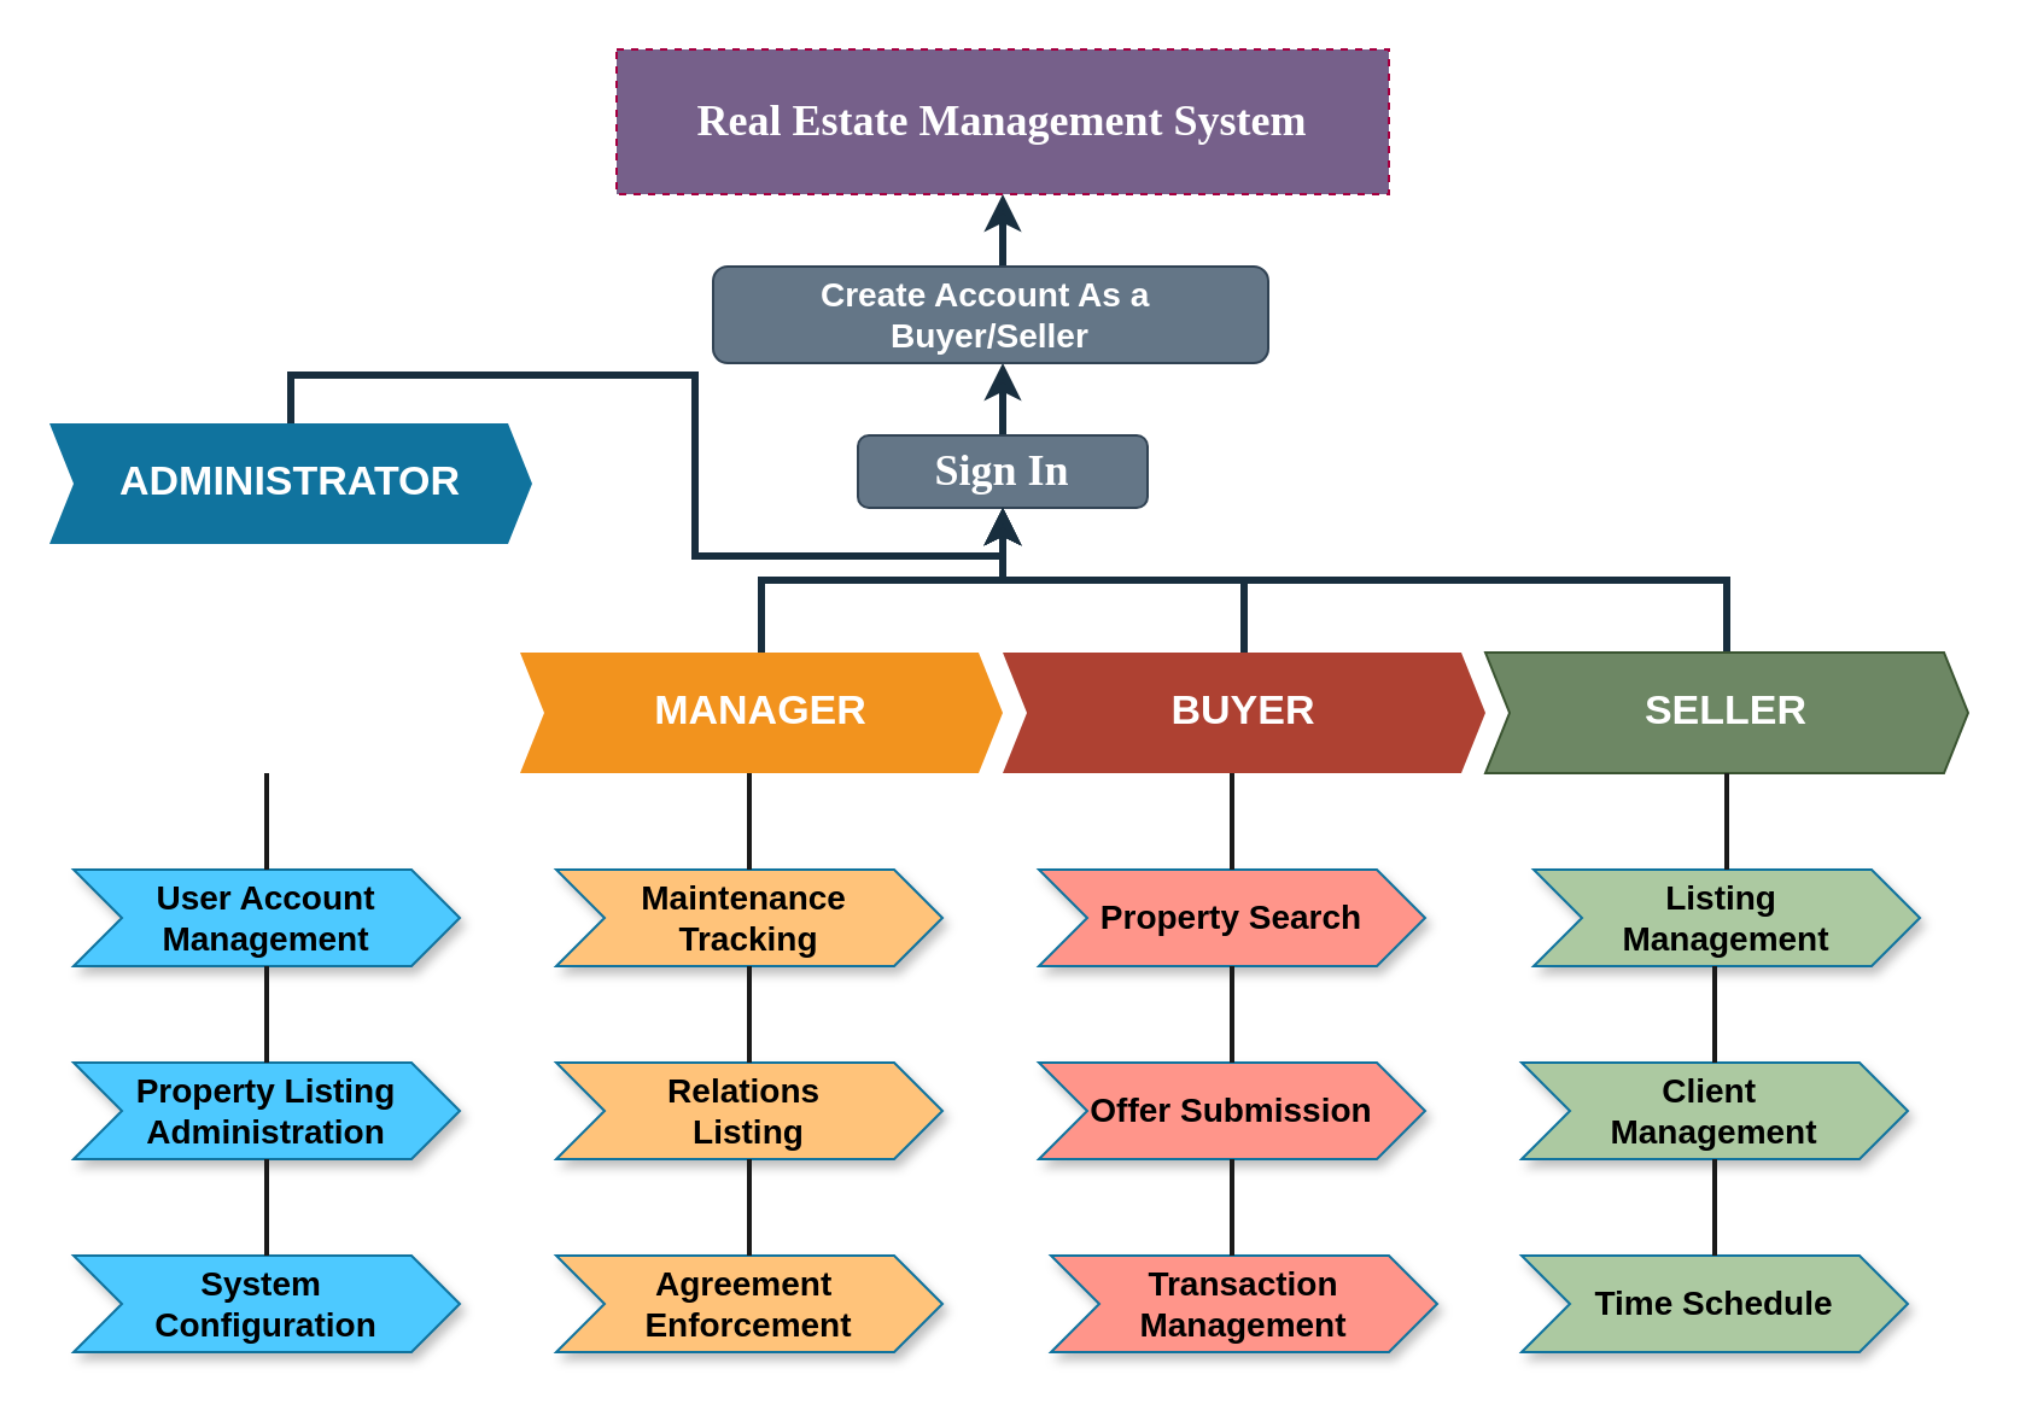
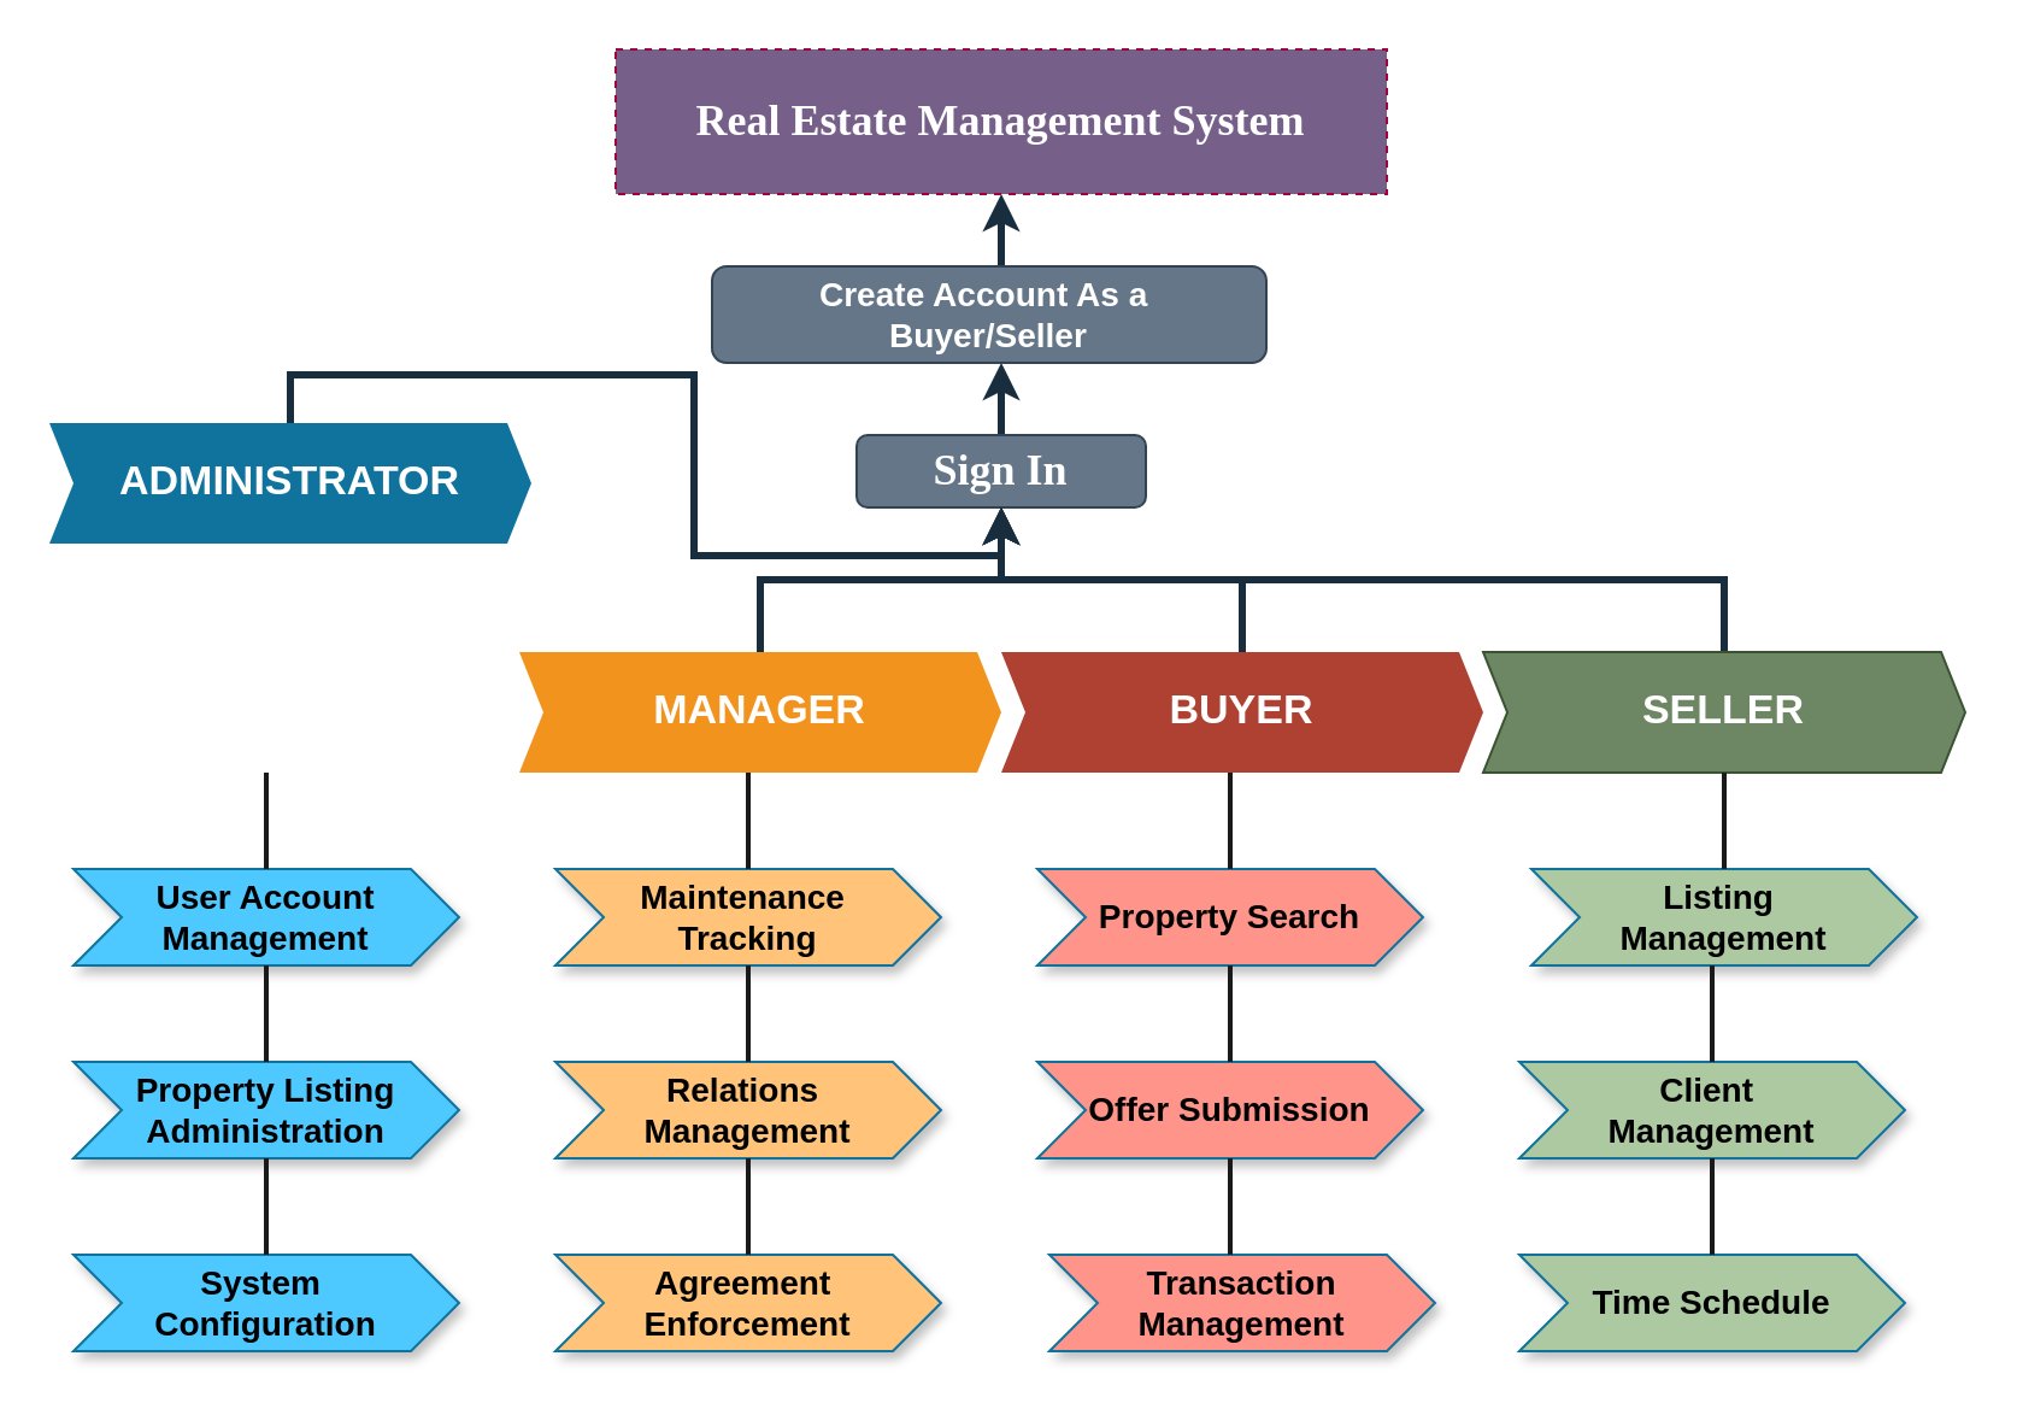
  <mxCell id="0" />
  <mxCell id="1" parent="0" />
  <mxCell id="2" style="edgeStyle=orthogonalEdgeStyle;rounded=0;orthogonalLoop=1;jettySize=auto;html=1;exitX=0.5;exitY=0;exitDx=0;exitDy=0;strokeColor=#182E3E;strokeWidth=3;" edge="1" parent="1" source="3"><mxGeometry relative="1" as="geometry"><mxPoint x="415" y="150" as="targetPoint" /></mxGeometry></mxCell>
  <mxCell id="3" value="&lt;h2&gt;&lt;b&gt;&lt;font face=&quot;Verdana&quot;&gt;Sign In&lt;/font&gt;&lt;/b&gt;&lt;/h2&gt;" style="rounded=1;whiteSpace=wrap;html=1;strokeColor=#314354;fontColor=#ffffff;fillColor=#647687;labelBackgroundColor=none;" vertex="1" parent="1"><mxGeometry x="355" y="180" width="120" height="30" as="geometry" /></mxCell>
  <mxCell id="4" style="edgeStyle=orthogonalEdgeStyle;rounded=0;orthogonalLoop=1;jettySize=auto;html=1;exitX=0.5;exitY=0;exitDx=0;exitDy=0;entryX=0.5;entryY=1;entryDx=0;entryDy=0;strokeColor=#182E3E;strokeWidth=3;" edge="1" parent="1" source="5" target="3"><mxGeometry relative="1" as="geometry" /></mxCell>
  <mxCell id="5" value="ADMINISTRATOR" style="shape=step;perimeter=stepPerimeter;whiteSpace=wrap;html=1;fixedSize=1;size=10;fillColor=#10739E;strokeColor=none;fontSize=17;fontColor=#FFFFFF;fontStyle=1;align=center;rounded=0;" vertex="1" parent="1"><mxGeometry x="20" y="175" width="200" height="50" as="geometry" /></mxCell>
  <mxCell id="6" style="edgeStyle=orthogonalEdgeStyle;rounded=0;orthogonalLoop=1;jettySize=auto;html=1;exitX=0.5;exitY=0;exitDx=0;exitDy=0;entryX=0.5;entryY=1;entryDx=0;entryDy=0;strokeColor=#182E3E;strokeWidth=3;" edge="1" parent="1" source="7" target="3"><mxGeometry relative="1" as="geometry" /></mxCell>
  <mxCell id="7" value="MANAGER" style="shape=step;perimeter=stepPerimeter;whiteSpace=wrap;html=1;fixedSize=1;size=10;fillColor=#F2931E;strokeColor=none;fontSize=17;fontColor=#FFFFFF;fontStyle=1;align=center;rounded=0;" vertex="1" parent="1"><mxGeometry x="215" y="270" width="200" height="50" as="geometry" /></mxCell>
  <mxCell id="8" style="edgeStyle=orthogonalEdgeStyle;rounded=0;orthogonalLoop=1;jettySize=auto;html=1;strokeColor=#182E3E;strokeWidth=3;" edge="1" parent="1" source="9" target="3"><mxGeometry relative="1" as="geometry" /></mxCell>
  <mxCell id="9" value="BUYER" style="shape=step;perimeter=stepPerimeter;whiteSpace=wrap;html=1;fixedSize=1;size=10;fillColor=#AE4132;strokeColor=none;fontSize=17;fontColor=#FFFFFF;fontStyle=1;align=center;rounded=0;" vertex="1" parent="1"><mxGeometry x="415" y="270" width="200" height="50" as="geometry" /></mxCell>
  <mxCell id="10" style="edgeStyle=orthogonalEdgeStyle;rounded=0;orthogonalLoop=1;jettySize=auto;html=1;exitX=0.5;exitY=0;exitDx=0;exitDy=0;entryX=0.5;entryY=1;entryDx=0;entryDy=0;strokeColor=#182E3E;strokeWidth=3;" edge="1" parent="1" source="11" target="3"><mxGeometry relative="1" as="geometry" /></mxCell>
  <mxCell id="11" value="SELLER" style="shape=step;perimeter=stepPerimeter;whiteSpace=wrap;html=1;fixedSize=1;size=10;fillColor=#6d8764;strokeColor=#3A5431;fontSize=17;fontColor=#ffffff;fontStyle=1;align=center;rounded=0;" vertex="1" parent="1"><mxGeometry x="615" y="270" width="200" height="50" as="geometry" /></mxCell>
  <mxCell id="12" value="User Account Management" style="shape=mxgraph.infographic.ribbonSimple;notch1=20;notch2=20;fillColor=#4dc9ff;strokeColor=#10739e;align=center;verticalAlign=middle;fontSize=14;fontStyle=1;shadow=1;whiteSpace=wrap;textShadow=0;labelBorderColor=none;labelBackgroundColor=none;" vertex="1" parent="1"><mxGeometry x="30" y="360" width="160" height="40" as="geometry" /></mxCell>
  <mxCell id="13" value="Property Listing Administration" style="shape=mxgraph.infographic.ribbonSimple;notch1=20;notch2=20;fillColor=#4dc9ff;strokeColor=#10739e;align=center;verticalAlign=middle;fontSize=14;fontStyle=1;shadow=1;whiteSpace=wrap;textShadow=0;labelBorderColor=none;labelBackgroundColor=none;" vertex="1" parent="1"><mxGeometry x="30" y="440" width="160" height="40" as="geometry" /></mxCell>
  <mxCell id="14" value="System &#10;Configuration" style="shape=mxgraph.infographic.ribbonSimple;notch1=20;notch2=20;fillColor=#4dc9ff;strokeColor=#10739e;align=center;verticalAlign=middle;fontSize=14;fontStyle=1;shadow=1;textShadow=0;labelBorderColor=none;labelBackgroundColor=none;whiteSpace=wrap;" vertex="1" parent="1"><mxGeometry x="30" y="520" width="160" height="40" as="geometry" /></mxCell>
- <mxCell id="15" value="Relations &#10;Listing" style="shape=mxgraph.infographic.ribbonSimple;notch1=20;notch2=20;fillColor=#ffc37a;strokeColor=#10739e;align=center;verticalAlign=middle;fontSize=14;fontStyle=1;shadow=1;whiteSpace=wrap;textShadow=0;labelBorderColor=none;labelBackgroundColor=none;" vertex="1" parent="1"><mxGeometry x="230" y="440" width="160" height="40" as="geometry" /></mxCell>
+ <mxCell id="15" value="Relations &#10;Management" style="shape=mxgraph.infographic.ribbonSimple;notch1=20;notch2=20;fillColor=#ffc37a;strokeColor=#10739e;align=center;verticalAlign=middle;fontSize=14;fontStyle=1;shadow=1;whiteSpace=wrap;textShadow=0;labelBorderColor=none;labelBackgroundColor=none;" vertex="1" parent="1"><mxGeometry x="230" y="440" width="160" height="40" as="geometry" /></mxCell>
  <mxCell id="16" value="Agreement &#10;Enforcement" style="shape=mxgraph.infographic.ribbonSimple;notch1=20;notch2=20;fillColor=#ffc37a;strokeColor=#10739e;align=center;verticalAlign=middle;fontSize=14;fontStyle=1;shadow=1;whiteSpace=wrap;textShadow=0;labelBorderColor=none;labelBackgroundColor=none;" vertex="1" parent="1"><mxGeometry x="230" y="520" width="160" height="40" as="geometry" /></mxCell>
  <mxCell id="17" value="Maintenance &#10;Tracking" style="shape=mxgraph.infographic.ribbonSimple;notch1=20;notch2=20;fillColor=#ffc37a;strokeColor=#10739e;align=center;verticalAlign=middle;fontSize=14;fontStyle=1;shadow=1;whiteSpace=wrap;textShadow=0;labelBorderColor=none;labelBackgroundColor=none;" vertex="1" parent="1"><mxGeometry x="230" y="360" width="160" height="40" as="geometry" /></mxCell>
  <mxCell id="18" value="Property Search" style="shape=mxgraph.infographic.ribbonSimple;notch1=20;notch2=20;fillColor=#ff958a;strokeColor=#10739e;align=center;verticalAlign=middle;fontSize=14;fontStyle=1;shadow=1;whiteSpace=wrap;textShadow=0;labelBorderColor=none;labelBackgroundColor=none;" vertex="1" parent="1"><mxGeometry x="430" y="360" width="160" height="40" as="geometry" /></mxCell>
  <mxCell id="19" value="Transaction Management" style="shape=mxgraph.infographic.ribbonSimple;notch1=20;notch2=20;fillColor=#ff958a;strokeColor=#10739e;align=center;verticalAlign=middle;fontSize=14;fontStyle=1;shadow=1;whiteSpace=wrap;textShadow=0;labelBorderColor=none;labelBackgroundColor=none;" vertex="1" parent="1"><mxGeometry x="435" y="520" width="160" height="40" as="geometry" /></mxCell>
  <mxCell id="20" value="Offer Submission" style="shape=mxgraph.infographic.ribbonSimple;notch1=20;notch2=20;fillColor=#ff958a;strokeColor=#10739e;align=center;verticalAlign=middle;fontSize=14;fontStyle=1;shadow=1;whiteSpace=wrap;textShadow=0;labelBorderColor=none;labelBackgroundColor=none;" vertex="1" parent="1"><mxGeometry x="430" y="440" width="160" height="40" as="geometry" /></mxCell>
  <mxCell id="21" value="Listing &#10;Management" style="shape=mxgraph.infographic.ribbonSimple;notch1=20;notch2=20;fillColor=#acc9a1;strokeColor=#10739e;align=center;verticalAlign=middle;fontSize=14;fontStyle=1;shadow=1;whiteSpace=wrap;textShadow=0;labelBorderColor=none;labelBackgroundColor=none;" vertex="1" parent="1"><mxGeometry x="635" y="360" width="160" height="40" as="geometry" /></mxCell>
  <mxCell id="22" value="Time Schedule" style="shape=mxgraph.infographic.ribbonSimple;notch1=20;notch2=20;fillColor=#acc9a1;strokeColor=#10739e;align=center;verticalAlign=middle;fontSize=14;fontStyle=1;shadow=1;whiteSpace=wrap;textShadow=0;labelBorderColor=none;labelBackgroundColor=none;" vertex="1" parent="1"><mxGeometry x="630" y="520" width="160" height="40" as="geometry" /></mxCell>
  <mxCell id="23" value="Client &#10;Management" style="shape=mxgraph.infographic.ribbonSimple;notch1=20;notch2=20;fillColor=#acc9a1;strokeColor=#10739e;align=center;verticalAlign=middle;fontSize=14;fontStyle=1;shadow=1;whiteSpace=wrap;textShadow=0;labelBorderColor=none;labelBackgroundColor=none;" vertex="1" parent="1"><mxGeometry x="630" y="440" width="160" height="40" as="geometry" /></mxCell>
  <mxCell id="24" value="" style="line;strokeWidth=2;direction=south;html=1;strokeColor=#1A1A1A;fontColor=#FFFFFF;fillColor=#000000;" vertex="1" parent="1"><mxGeometry x="105" y="320" width="10" height="40" as="geometry" /></mxCell>
  <mxCell id="25" value="" style="line;strokeWidth=2;direction=south;html=1;strokeColor=#1A1A1A;fontColor=#FFFFFF;fillColor=#000000;" vertex="1" parent="1"><mxGeometry x="105" y="400" width="10" height="40" as="geometry" /></mxCell>
  <mxCell id="26" value="" style="line;strokeWidth=2;direction=south;html=1;strokeColor=#1A1A1A;fontColor=#FFFFFF;fillColor=#000000;" vertex="1" parent="1"><mxGeometry x="105" y="480" width="10" height="40" as="geometry" /></mxCell>
  <mxCell id="27" value="" style="line;strokeWidth=2;direction=south;html=1;strokeColor=#1A1A1A;fontColor=#FFFFFF;fillColor=#000000;" vertex="1" parent="1"><mxGeometry x="305" y="320" width="10" height="40" as="geometry" /></mxCell>
  <mxCell id="28" value="" style="line;strokeWidth=2;direction=south;html=1;strokeColor=#1A1A1A;fontColor=#FFFFFF;fillColor=#000000;" vertex="1" parent="1"><mxGeometry x="305" y="400" width="10" height="40" as="geometry" /></mxCell>
  <mxCell id="29" value="" style="line;strokeWidth=2;direction=south;html=1;strokeColor=#1A1A1A;fontColor=#FFFFFF;fillColor=#000000;" vertex="1" parent="1"><mxGeometry x="305" y="480" width="10" height="40" as="geometry" /></mxCell>
  <mxCell id="30" value="" style="line;strokeWidth=2;direction=south;html=1;strokeColor=#1A1A1A;fontColor=#FFFFFF;fillColor=#000000;" vertex="1" parent="1"><mxGeometry x="505" y="320" width="10" height="40" as="geometry" /></mxCell>
  <mxCell id="31" value="" style="line;strokeWidth=2;direction=south;html=1;strokeColor=#1A1A1A;fontColor=#FFFFFF;fillColor=#000000;" vertex="1" parent="1"><mxGeometry x="505" y="400" width="10" height="40" as="geometry" /></mxCell>
  <mxCell id="32" value="" style="line;strokeWidth=2;direction=south;html=1;strokeColor=#1A1A1A;fontColor=#FFFFFF;fillColor=#000000;" vertex="1" parent="1"><mxGeometry x="505" y="480" width="10" height="40" as="geometry" /></mxCell>
  <mxCell id="33" value="" style="line;strokeWidth=2;direction=south;html=1;strokeColor=#1A1A1A;fontColor=#FFFFFF;fillColor=#000000;" vertex="1" parent="1"><mxGeometry x="710" y="320" width="10" height="40" as="geometry" /></mxCell>
  <mxCell id="34" value="" style="line;strokeWidth=2;direction=south;html=1;strokeColor=#1A1A1A;fontColor=#FFFFFF;fillColor=#000000;" vertex="1" parent="1"><mxGeometry x="705" y="400" width="10" height="40" as="geometry" /></mxCell>
  <mxCell id="35" value="" style="line;strokeWidth=2;direction=south;html=1;strokeColor=#1A1A1A;fontColor=#FFFFFF;fillColor=#000000;" vertex="1" parent="1"><mxGeometry x="705" y="480" width="10" height="40" as="geometry" /></mxCell>
  <mxCell id="36" style="edgeStyle=orthogonalEdgeStyle;rounded=0;orthogonalLoop=1;jettySize=auto;html=1;exitX=0.5;exitY=0;exitDx=0;exitDy=0;entryX=0.5;entryY=1;entryDx=0;entryDy=0;strokeColor=#182E3E;strokeWidth=3;" edge="1" parent="1" target="37"><mxGeometry relative="1" as="geometry"><mxPoint x="415" y="117" as="sourcePoint" /></mxGeometry></mxCell>
  <mxCell id="37" value="&lt;h2&gt;&lt;b&gt;&lt;font face=&quot;Verdana&quot;&gt;Real Estate Management System&lt;/font&gt;&lt;/b&gt;&lt;/h2&gt;" style="rounded=0;whiteSpace=wrap;html=1;strokeColor=#A50040;fillColor=#76608a;fontColor=#ffffff;dashed=1;" vertex="1" parent="1"><mxGeometry x="255" y="20" width="320" height="60" as="geometry" /></mxCell>
  <mxCell id="38" value="&lt;h3&gt;&lt;b&gt;Create Account As a&amp;nbsp;&lt;br&gt;&lt;/b&gt;&lt;b&gt;Buyer/Seller&lt;/b&gt;&lt;/h3&gt;" style="rounded=1;strokeColor=#314354;fontColor=#ffffff;fillColor=#647687;whiteSpace=wrap;html=1;verticalAlign=middle;" vertex="1" parent="1"><mxGeometry x="295" y="110" width="230" height="40" as="geometry" /></mxCell>
